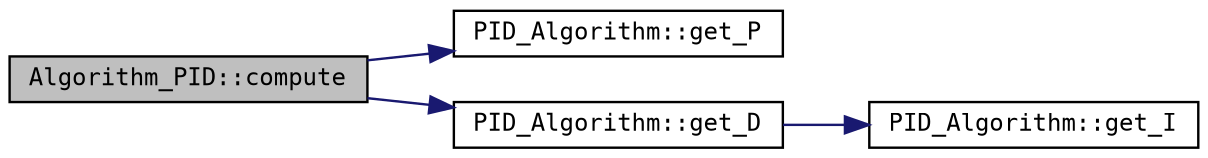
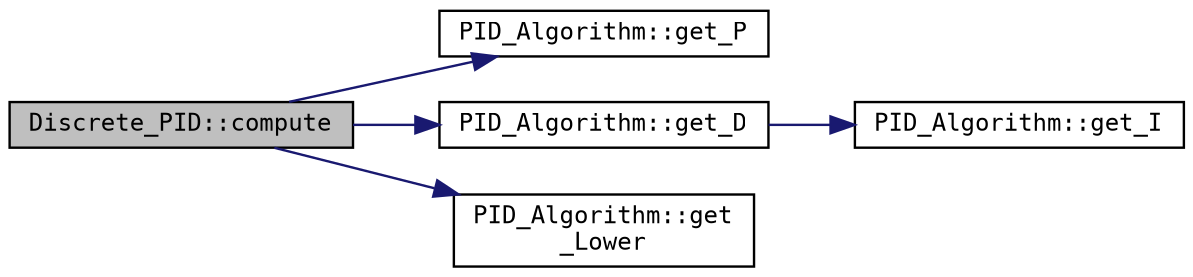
  digraph {
    fontname="DejaVu Sans Mono"
    rankdir=LR
    node [color=black fillcolor=white fontname="DejaVu Sans Mono" fontsize=10 shape=record style=filled]
    edge [color=midnightblue fontname="DejaVu Sans Mono" fontsize=10 labelfontname=Helvetica labelfontsize=10 style=solid]
-   n1 [fillcolor=grey75 fontcolor=black height=0.2 label="Algorithm_PID::compute" width=0.4]
+   n1 [fillcolor=grey75 fontcolor=black height=0.2 label="Discrete_PID::compute" width=0.4]
    n2 [height=0.2 label="PID_Algorithm::get_P" width=0.4]
    n3 [height=0.2 label="PID_Algorithm::get_D" width=0.4]
+   n4 [height=0.2 label="PID_Algorithm::get\l_Lower" width=0.4]
    n5 [height=0.2 label="PID_Algorithm::get_I" width=0.4]
    n1 -> n2
    n1 -> n3
+   n1 -> n4
    n3 -> n5
  }
